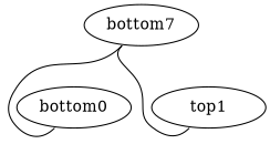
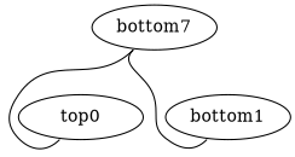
  graph {
    date="04/12/2013"
    hostidtype=hostname
    version="1:0"
    edge [dir=none headport=swp2 notify=log]
    n1 [label=bottom7]
-   top0 [label=bottom0]
-   top1
+   top0
+   top1 [label=bottom1]
    n1 -- top0 [tailport=swp1]
    n1 -- top1 [tailport=swp2]
  }
